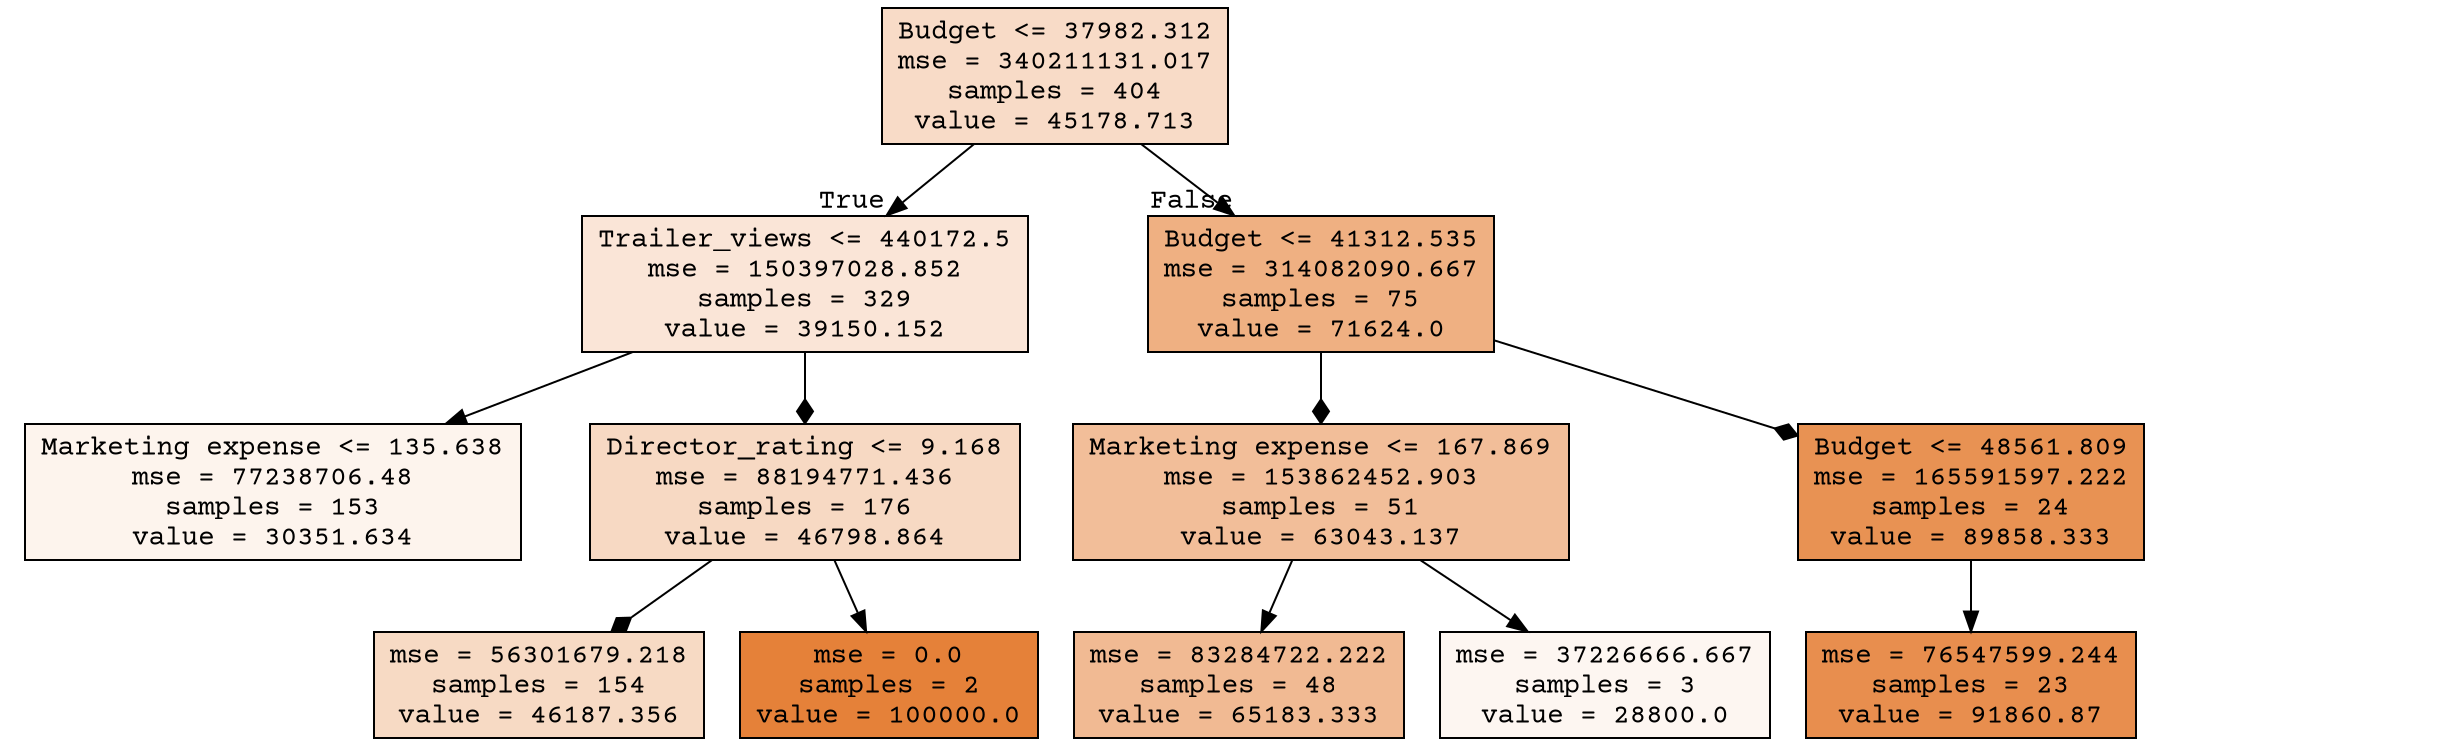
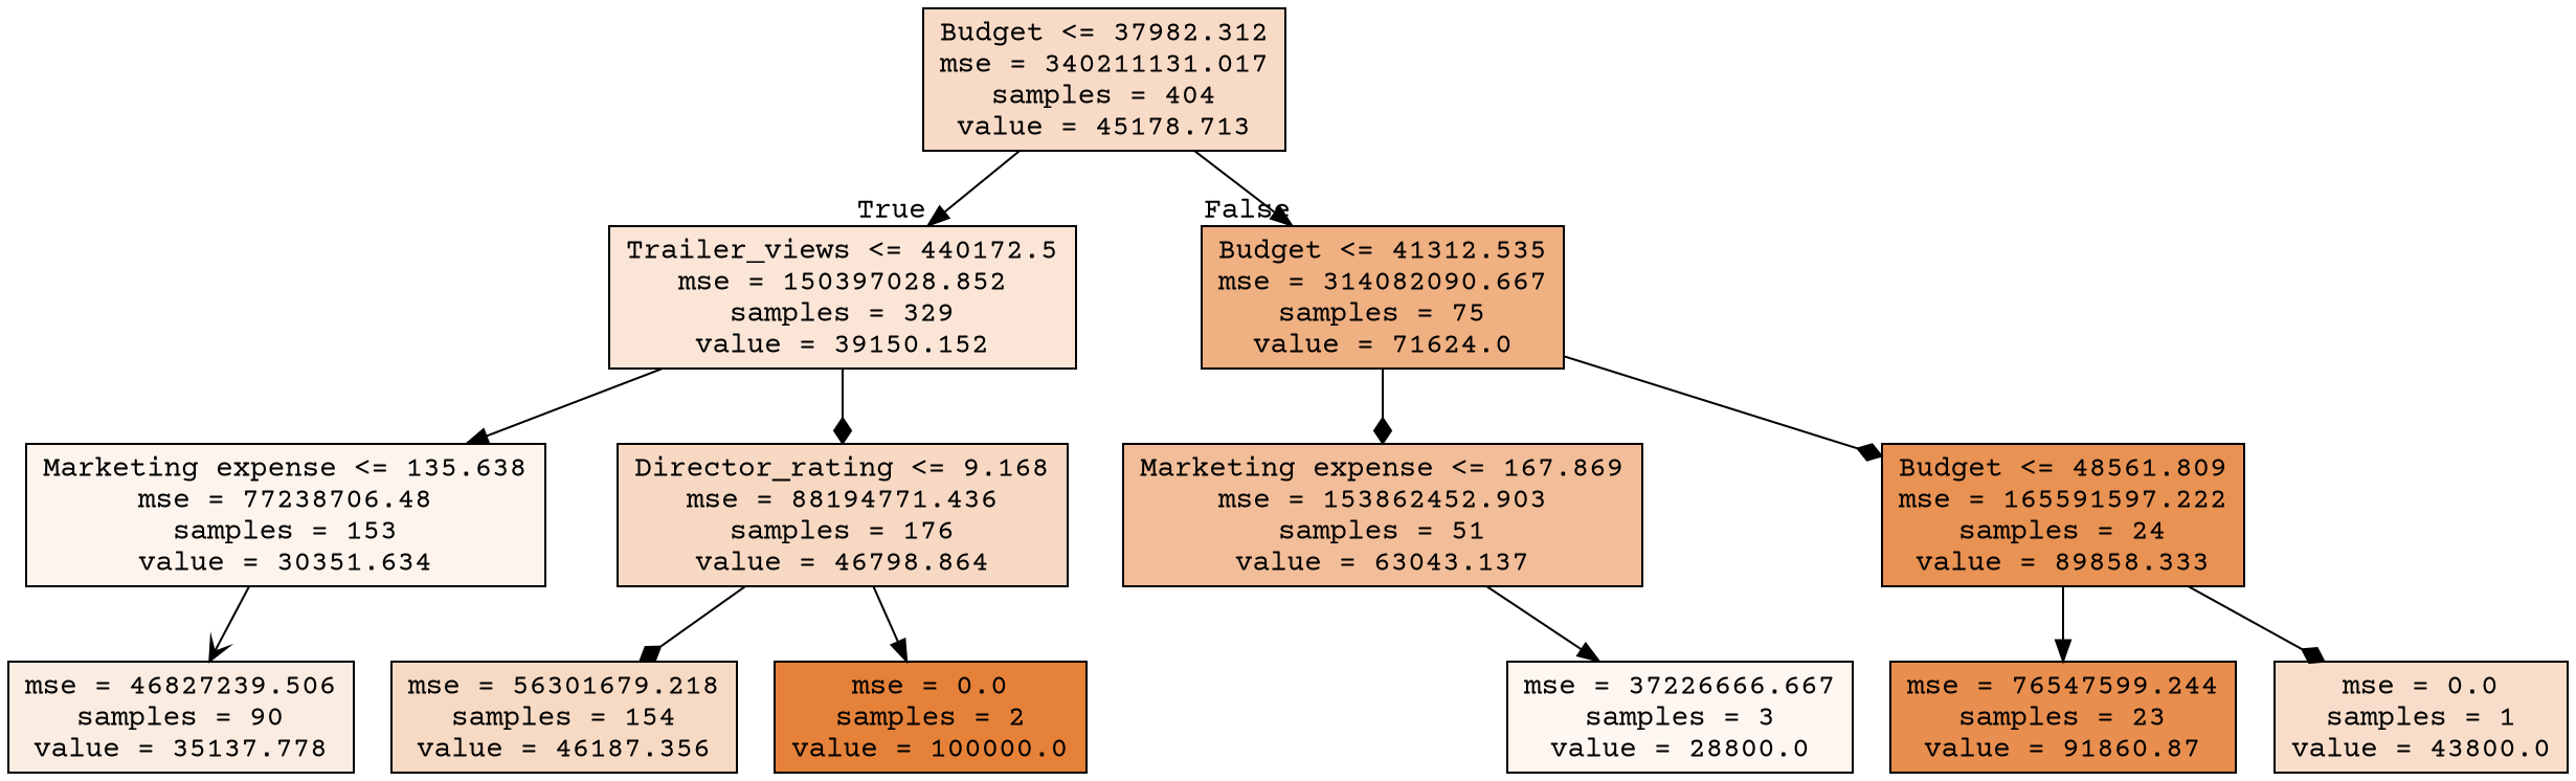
  digraph {
    fontname="Courier Prime"
    node [color=black fontname="Courier Prime" shape=box style=filled]
    edge [arrowhead=normal fontname="Courier Prime"]
    n1 [fillcolor="#f8dbc7" label="Budget <= 37982.312\nmse = 340211131.017\nsamples = 404\nvalue = 45178.713"]
    n2 [fillcolor="#fae5d7" label="Trailer_views <= 440172.5\nmse = 150397028.852\nsamples = 329\nvalue = 39150.152"]
    n3 [fillcolor="#efb082" label="Budget <= 41312.535\nmse = 314082090.667\nsamples = 75\nvalue = 71624.0"]
    n4 [fillcolor="#fdf4ed" label="Marketing expense <= 135.638\nmse = 77238706.48\nsamples = 153\nvalue = 30351.634"]
    n5 [fillcolor="#f7d9c3" label="Director_rating <= 9.168\nmse = 88194771.436\nsamples = 176\nvalue = 46798.864"]
    n6 [fillcolor="#f2be99" label="Marketing expense <= 167.869\nmse = 153862452.903\nsamples = 51\nvalue = 63043.137"]
    n7 [fillcolor="#e89253" label="Budget <= 48561.809\nmse = 165591597.222\nsamples = 24\nvalue = 89858.333"]
+   n8 [fillcolor="#fbece1" label="mse = 46827239.506\nsamples = 90\nvalue = 35137.778"]
    n9 [fillcolor="#f7dac4" label="mse = 56301679.218\nsamples = 154\nvalue = 46187.356"]
    n10 [fillcolor="#e58139" label="mse = 0.0\nsamples = 2\nvalue = 100000.0"]
-   n11 [fillcolor="#f1ba93" label="mse = 83284722.222\nsamples = 48\nvalue = 65183.333"]
    n12 [fillcolor="#fdf6f1" label="mse = 37226666.667\nsamples = 3\nvalue = 28800.0"]
    n13 [fillcolor="#e88e4e" label="mse = 76547599.244\nsamples = 23\nvalue = 91860.87"]
+   n14 [fillcolor="#f8deca" label="mse = 0.0\nsamples = 1\nvalue = 43800.0"]
    n1 -> n2 [headlabel=True labelangle=45 labeldistance=2.5]
    n1 -> n3 [headlabel=False labelangle=-45 labeldistance=2.5]
    n2 -> n4
    n2 -> n5 [arrowhead=diamond]
    n3 -> n6 [arrowhead=diamond]
    n3 -> n7 [arrowhead=diamond]
+   n4 -> n8 [arrowhead=vee]
    n5 -> n9 [arrowhead=diamond]
    n5 -> n10
-   n6 -> n11
    n6 -> n12
    n7 -> n13
+   n7 -> n14 [arrowhead=diamond]
  }
